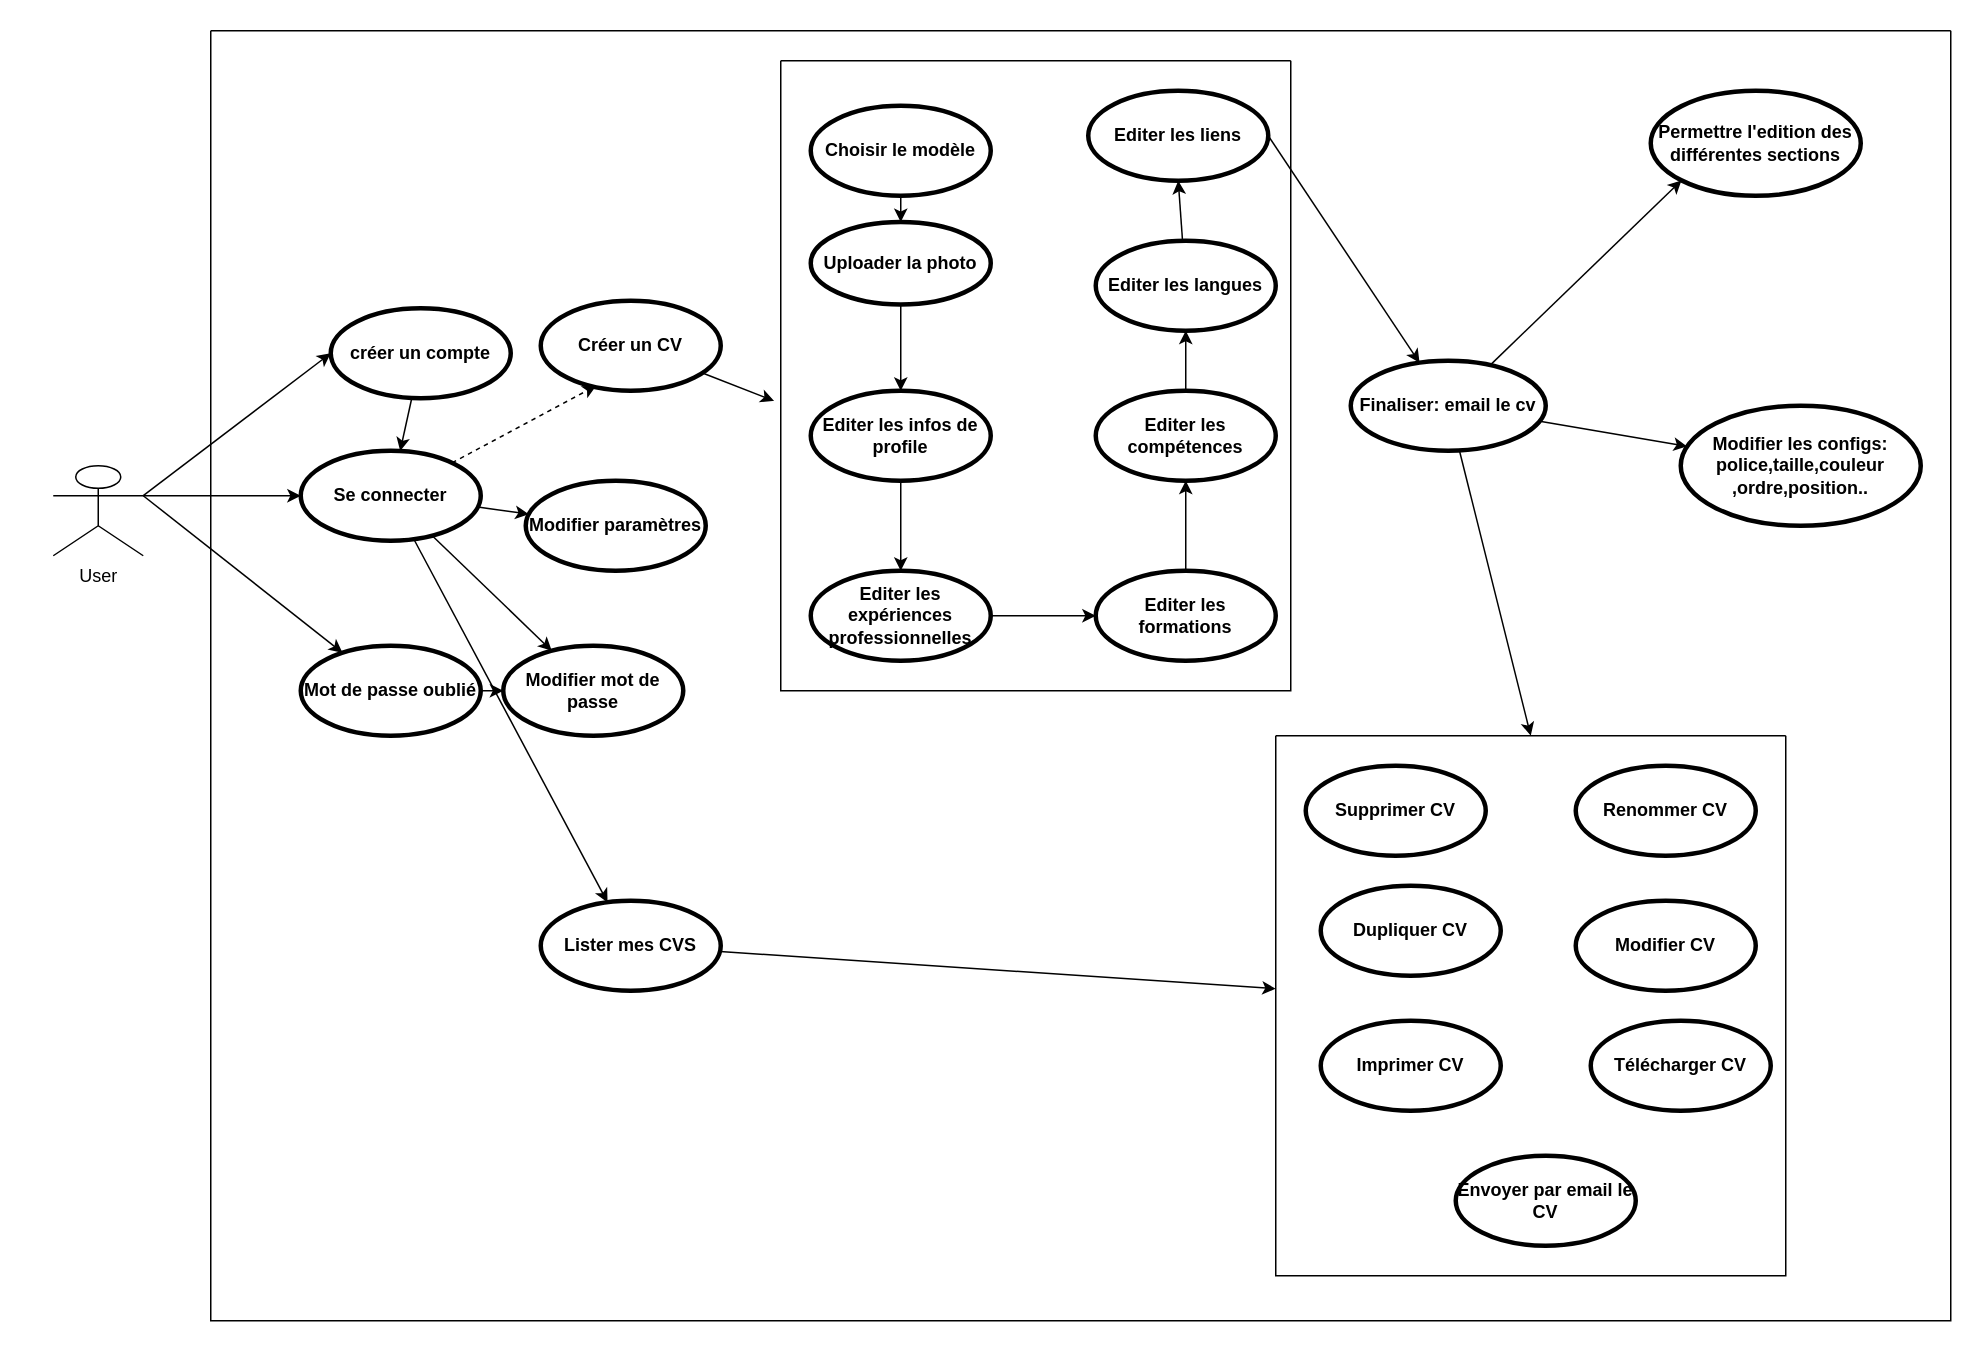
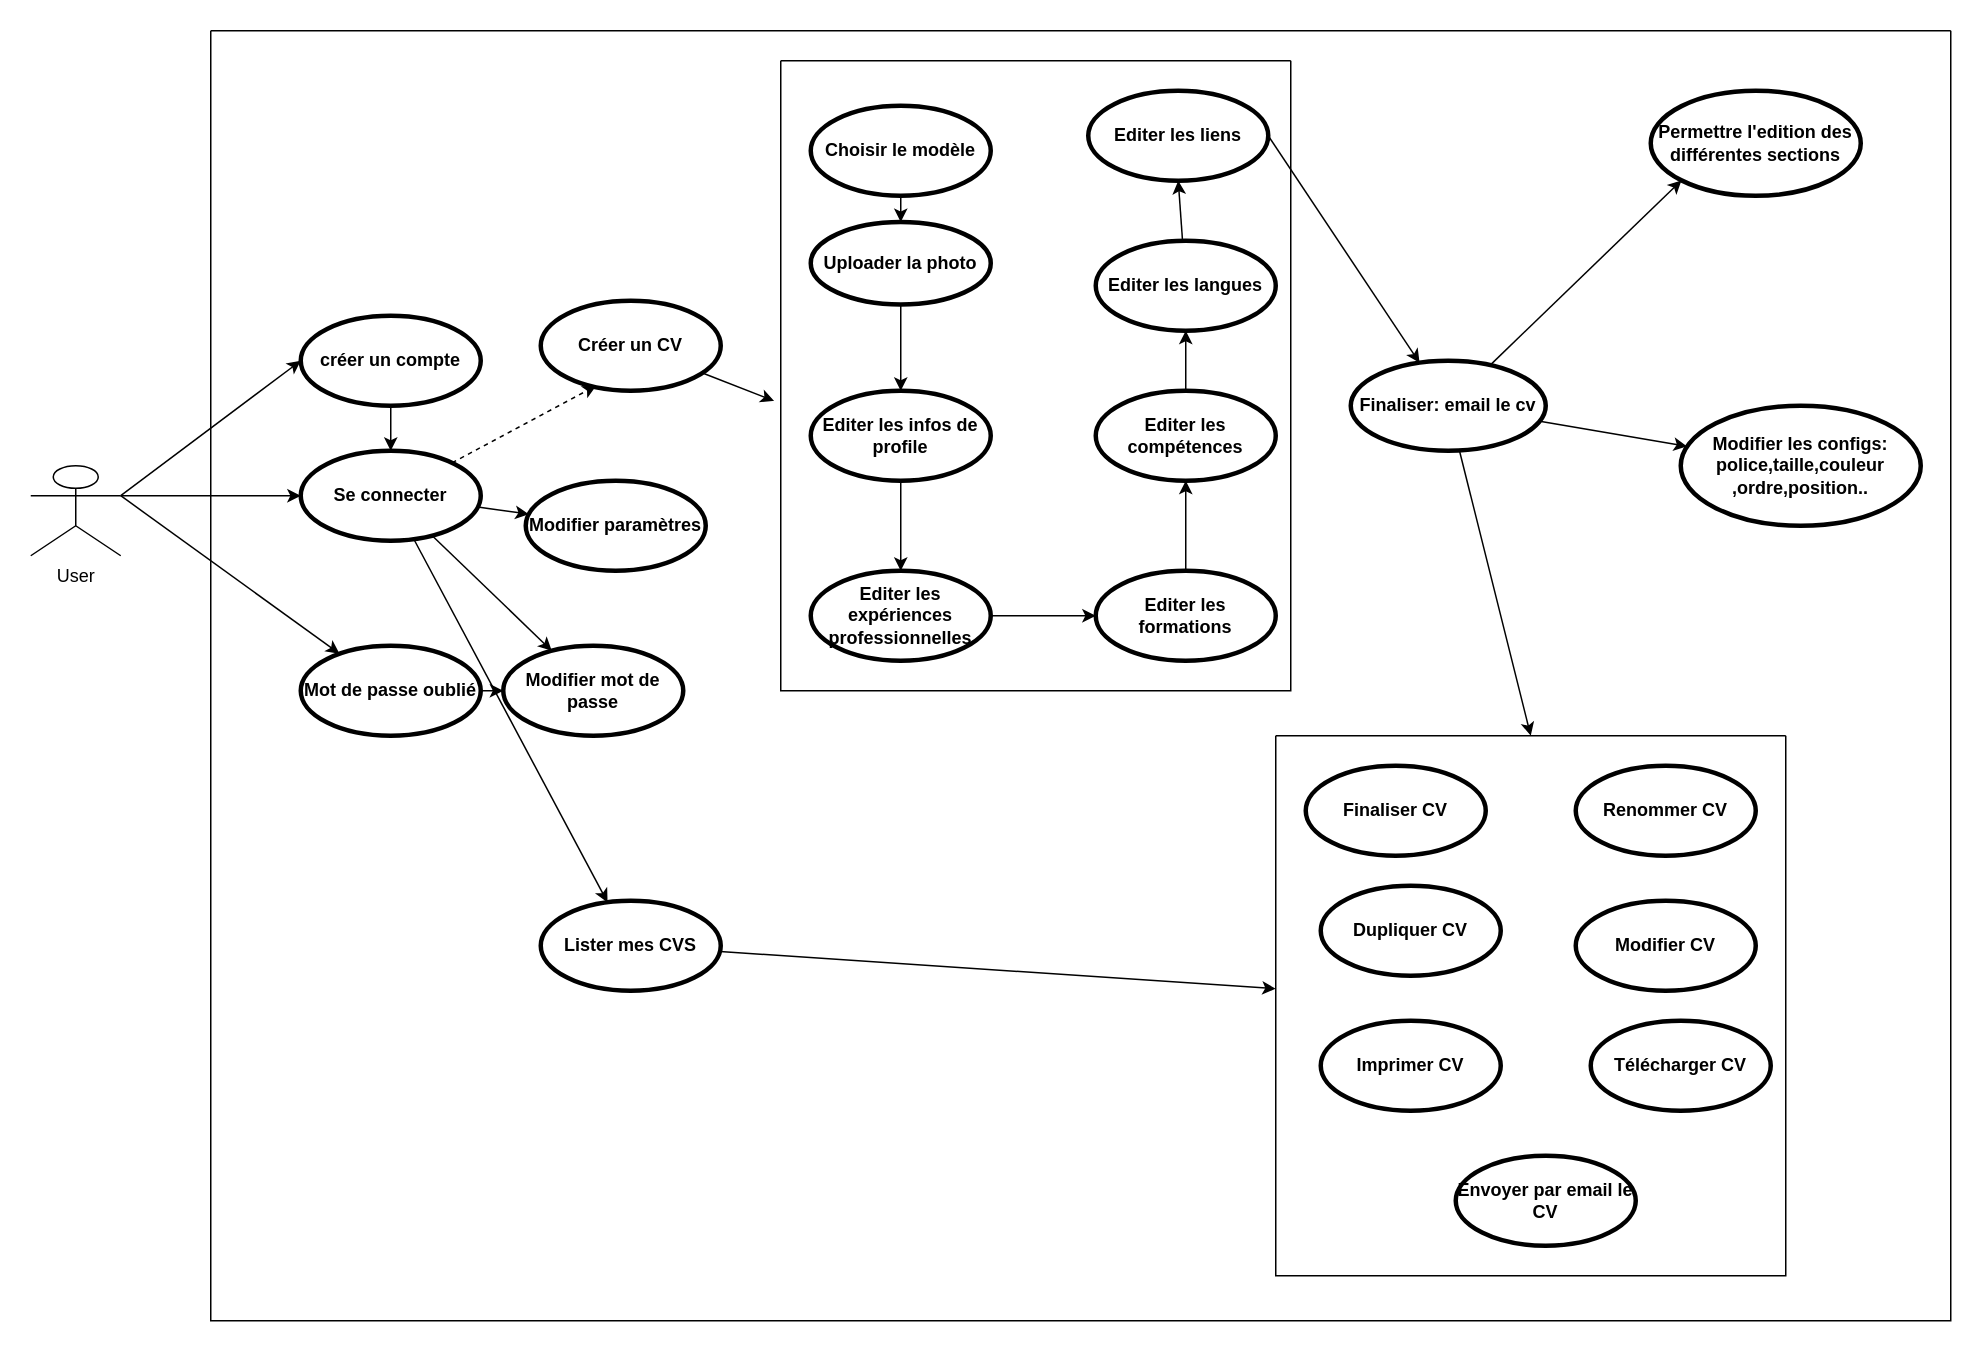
  <mxCell id="0" />
  <mxCell id="1" parent="0" />
  <mxCell id="2" style="edgeStyle=none;html=1;entryX=0;entryY=0.5;entryDx=0;entryDy=0;exitX=1;exitY=0.333;exitDx=0;exitDy=0;exitPerimeter=0;" edge="1" parent="1" source="5" target="18"><mxGeometry relative="1" as="geometry" /></mxCell>
  <mxCell id="3" style="edgeStyle=none;html=1;entryX=0;entryY=0.5;entryDx=0;entryDy=0;exitX=1;exitY=0.333;exitDx=0;exitDy=0;exitPerimeter=0;" edge="1" parent="1" source="5" target="16"><mxGeometry relative="1" as="geometry" /></mxCell>
  <mxCell id="4" style="edgeStyle=none;html=1;exitX=1;exitY=0.333;exitDx=0;exitDy=0;exitPerimeter=0;" edge="1" parent="1" source="5" target="25"><mxGeometry relative="1" as="geometry"><mxPoint x="240" y="640" as="targetPoint" /></mxGeometry></mxCell>
- <mxCell id="5" value="User" style="shape=umlActor;html=1;verticalLabelPosition=bottom;verticalAlign=top;align=center;" vertex="1" parent="1"><mxGeometry x="35" y="310" width="60" height="60" as="geometry" /></mxCell>
+ <mxCell id="5" value="User" style="shape=umlActor;html=1;verticalLabelPosition=bottom;verticalAlign=top;align=center;" vertex="1" parent="1"><mxGeometry x="20" y="310" width="60" height="60" as="geometry" /></mxCell>
  <mxCell id="6" value="" style="swimlane;startSize=0;" vertex="1" parent="1"><mxGeometry x="140" y="20" width="1160" height="860" as="geometry" /></mxCell>
  <mxCell id="7" value="Lister mes CVS" style="shape=ellipse;html=1;strokeWidth=3;fontStyle=1;whiteSpace=wrap;align=center;perimeter=ellipsePerimeter;" vertex="1" parent="6"><mxGeometry x="220" y="580" width="120" height="60" as="geometry" /></mxCell>
  <mxCell id="8" style="edgeStyle=none;html=1;entryX=-0.013;entryY=0.54;entryDx=0;entryDy=0;entryPerimeter=0;" edge="1" parent="6" source="9" target="27"><mxGeometry relative="1" as="geometry"><mxPoint x="510" y="239.487" as="targetPoint" /></mxGeometry></mxCell>
  <mxCell id="9" value="Créer un CV" style="shape=ellipse;html=1;strokeWidth=3;fontStyle=1;whiteSpace=wrap;align=center;perimeter=ellipsePerimeter;" vertex="1" parent="6"><mxGeometry x="220" y="180" width="120" height="60" as="geometry" /></mxCell>
  <mxCell id="10" value="Modifier mot de passe" style="shape=ellipse;html=1;strokeWidth=3;fontStyle=1;whiteSpace=wrap;align=center;perimeter=ellipsePerimeter;" vertex="1" parent="6"><mxGeometry x="195" y="410" width="120" height="60" as="geometry" /></mxCell>
  <mxCell id="11" value="Modifier paramètres" style="shape=ellipse;html=1;strokeWidth=3;fontStyle=1;whiteSpace=wrap;align=center;perimeter=ellipsePerimeter;" vertex="1" parent="6"><mxGeometry x="210" y="300" width="120" height="60" as="geometry" /></mxCell>
  <mxCell id="12" style="edgeStyle=none;html=1;" edge="1" parent="6" source="16" target="11"><mxGeometry relative="1" as="geometry" /></mxCell>
  <mxCell id="13" style="edgeStyle=none;html=1;entryX=0.308;entryY=0.944;entryDx=0;entryDy=0;entryPerimeter=0;dashed=1;" edge="1" parent="6" source="16" target="9"><mxGeometry relative="1" as="geometry" /></mxCell>
  <mxCell id="14" style="edgeStyle=none;html=1;" edge="1" parent="6" source="16" target="10"><mxGeometry relative="1" as="geometry" /></mxCell>
  <mxCell id="15" style="edgeStyle=none;html=1;" edge="1" parent="6" source="16" target="7"><mxGeometry relative="1" as="geometry" /></mxCell>
  <mxCell id="16" value="Se connecter" style="shape=ellipse;html=1;strokeWidth=3;fontStyle=1;whiteSpace=wrap;align=center;perimeter=ellipsePerimeter;" vertex="1" parent="6"><mxGeometry x="60" y="280" width="120" height="60" as="geometry" /></mxCell>
  <mxCell id="17" style="edgeStyle=none;html=1;" edge="1" parent="6" source="18" target="16"><mxGeometry relative="1" as="geometry" /></mxCell>
- <mxCell id="18" value="créer un compte" style="shape=ellipse;html=1;strokeWidth=3;fontStyle=1;whiteSpace=wrap;align=center;perimeter=ellipsePerimeter;" vertex="1" parent="6"><mxGeometry x="80" y="185" width="120" height="60" as="geometry" /></mxCell>
+ <mxCell id="18" value="créer un compte" style="shape=ellipse;html=1;strokeWidth=3;fontStyle=1;whiteSpace=wrap;align=center;perimeter=ellipsePerimeter;" vertex="1" parent="6"><mxGeometry x="60" y="190" width="120" height="60" as="geometry" /></mxCell>
  <mxCell id="19" style="edgeStyle=none;html=1;entryX=0;entryY=1;entryDx=0;entryDy=0;" edge="1" parent="6" source="21" target="22"><mxGeometry relative="1" as="geometry" /></mxCell>
  <mxCell id="20" style="edgeStyle=none;html=1;" edge="1" parent="6" source="21" target="23"><mxGeometry relative="1" as="geometry" /></mxCell>
  <mxCell id="21" value="Finaliser: email le cv" style="shape=ellipse;html=1;strokeWidth=3;fontStyle=1;whiteSpace=wrap;align=center;perimeter=ellipsePerimeter;" vertex="1" parent="6"><mxGeometry x="760" y="220" width="130" height="60" as="geometry" /></mxCell>
  <mxCell id="22" value="Permettre l'edition des différentes sections" style="shape=ellipse;html=1;strokeWidth=3;fontStyle=1;whiteSpace=wrap;align=center;perimeter=ellipsePerimeter;" vertex="1" parent="6"><mxGeometry x="960" y="40" width="140" height="70" as="geometry" /></mxCell>
  <mxCell id="23" value="Modifier les configs: police,taille,couleur ,ordre,position.." style="shape=ellipse;html=1;strokeWidth=3;fontStyle=1;whiteSpace=wrap;align=center;perimeter=ellipsePerimeter;" vertex="1" parent="6"><mxGeometry x="980" y="250" width="160" height="80" as="geometry" /></mxCell>
  <mxCell id="24" style="edgeStyle=none;html=1;" edge="1" parent="6" source="25" target="10"><mxGeometry relative="1" as="geometry" /></mxCell>
  <mxCell id="25" value="Mot de passe oublié" style="shape=ellipse;html=1;strokeWidth=3;fontStyle=1;whiteSpace=wrap;align=center;perimeter=ellipsePerimeter;" vertex="1" parent="6"><mxGeometry x="60" y="410" width="120" height="60" as="geometry" /></mxCell>
  <mxCell id="26" style="edgeStyle=none;html=1;exitX=1;exitY=0.5;exitDx=0;exitDy=0;" edge="1" parent="6" source="29" target="21"><mxGeometry relative="1" as="geometry" /></mxCell>
  <mxCell id="27" value="" style="swimlane;startSize=0;" vertex="1" parent="6"><mxGeometry x="380" y="20" width="340" height="420" as="geometry" /></mxCell>
  <mxCell id="28" value="Choisir le modèle" style="shape=ellipse;html=1;strokeWidth=3;fontStyle=1;whiteSpace=wrap;align=center;perimeter=ellipsePerimeter;" vertex="1" parent="27"><mxGeometry x="20" y="30" width="120" height="60" as="geometry" /></mxCell>
  <mxCell id="29" value="Editer les liens" style="shape=ellipse;html=1;strokeWidth=3;fontStyle=1;whiteSpace=wrap;align=center;perimeter=ellipsePerimeter;" vertex="1" parent="27"><mxGeometry x="205" y="20" width="120" height="60" as="geometry" /></mxCell>
  <mxCell id="30" value="Uploader la photo" style="shape=ellipse;html=1;strokeWidth=3;fontStyle=1;whiteSpace=wrap;align=center;perimeter=ellipsePerimeter;" vertex="1" parent="27"><mxGeometry x="20" y="107.5" width="120" height="55" as="geometry" /></mxCell>
  <mxCell id="31" value="Editer les infos de profile" style="shape=ellipse;html=1;strokeWidth=3;fontStyle=1;whiteSpace=wrap;align=center;perimeter=ellipsePerimeter;" vertex="1" parent="27"><mxGeometry x="20" y="220" width="120" height="60" as="geometry" /></mxCell>
  <mxCell id="32" value="Editer les expériences professionnelles" style="shape=ellipse;html=1;strokeWidth=3;fontStyle=1;whiteSpace=wrap;align=center;perimeter=ellipsePerimeter;" vertex="1" parent="27"><mxGeometry x="20" y="340" width="120" height="60" as="geometry" /></mxCell>
  <mxCell id="33" value="Editer les formations" style="shape=ellipse;html=1;strokeWidth=3;fontStyle=1;whiteSpace=wrap;align=center;perimeter=ellipsePerimeter;" vertex="1" parent="27"><mxGeometry x="210" y="340" width="120" height="60" as="geometry" /></mxCell>
  <mxCell id="34" value="Editer les compétences" style="shape=ellipse;html=1;strokeWidth=3;fontStyle=1;whiteSpace=wrap;align=center;perimeter=ellipsePerimeter;" vertex="1" parent="27"><mxGeometry x="210" y="220" width="120" height="60" as="geometry" /></mxCell>
  <mxCell id="35" value="Editer les langues" style="shape=ellipse;html=1;strokeWidth=3;fontStyle=1;whiteSpace=wrap;align=center;perimeter=ellipsePerimeter;" vertex="1" parent="27"><mxGeometry x="210" y="120" width="120" height="60" as="geometry" /></mxCell>
  <mxCell id="36" style="edgeStyle=none;html=1;" edge="1" parent="27" source="28" target="30"><mxGeometry relative="1" as="geometry" /></mxCell>
  <mxCell id="37" style="edgeStyle=none;html=1;entryX=0.5;entryY=0;entryDx=0;entryDy=0;" edge="1" parent="27" source="30" target="31"><mxGeometry relative="1" as="geometry" /></mxCell>
  <mxCell id="38" style="edgeStyle=none;html=1;entryX=0.5;entryY=0;entryDx=0;entryDy=0;" edge="1" parent="27" source="31" target="32"><mxGeometry relative="1" as="geometry" /></mxCell>
  <mxCell id="39" style="edgeStyle=none;html=1;entryX=0;entryY=0.5;entryDx=0;entryDy=0;" edge="1" parent="27" source="32" target="33"><mxGeometry relative="1" as="geometry" /></mxCell>
  <mxCell id="40" style="edgeStyle=none;html=1;" edge="1" parent="27" source="33" target="34"><mxGeometry relative="1" as="geometry" /></mxCell>
  <mxCell id="41" style="edgeStyle=none;html=1;entryX=0.5;entryY=1;entryDx=0;entryDy=0;" edge="1" parent="27" source="35" target="29"><mxGeometry relative="1" as="geometry" /></mxCell>
  <mxCell id="42" style="edgeStyle=none;html=1;entryX=0.5;entryY=1;entryDx=0;entryDy=0;" edge="1" parent="27" source="34" target="35"><mxGeometry relative="1" as="geometry" /></mxCell>
  <mxCell id="43" value="" style="swimlane;startSize=0;" vertex="1" parent="1"><mxGeometry x="850" y="490" width="340" height="360" as="geometry" /></mxCell>
  <mxCell id="44" value="Dupliquer CV" style="shape=ellipse;html=1;strokeWidth=3;fontStyle=1;whiteSpace=wrap;align=center;perimeter=ellipsePerimeter;" vertex="1" parent="43"><mxGeometry x="30" y="100" width="120" height="60" as="geometry" /></mxCell>
  <mxCell id="45" value="Renommer CV" style="shape=ellipse;html=1;strokeWidth=3;fontStyle=1;whiteSpace=wrap;align=center;perimeter=ellipsePerimeter;" vertex="1" parent="43"><mxGeometry x="200" y="20" width="120" height="60" as="geometry" /></mxCell>
- <mxCell id="46" value="Supprimer CV" style="shape=ellipse;html=1;strokeWidth=3;fontStyle=1;whiteSpace=wrap;align=center;perimeter=ellipsePerimeter;" vertex="1" parent="43"><mxGeometry x="20" y="20" width="120" height="60" as="geometry" /></mxCell>
+ <mxCell id="46" value="Finaliser CV" style="shape=ellipse;html=1;strokeWidth=3;fontStyle=1;whiteSpace=wrap;align=center;perimeter=ellipsePerimeter;" vertex="1" parent="43"><mxGeometry x="20" y="20" width="120" height="60" as="geometry" /></mxCell>
  <mxCell id="47" value="Imprimer CV" style="shape=ellipse;html=1;strokeWidth=3;fontStyle=1;whiteSpace=wrap;align=center;perimeter=ellipsePerimeter;" vertex="1" parent="43"><mxGeometry x="30" y="190" width="120" height="60" as="geometry" /></mxCell>
  <mxCell id="48" value="Télécharger CV" style="shape=ellipse;html=1;strokeWidth=3;fontStyle=1;whiteSpace=wrap;align=center;perimeter=ellipsePerimeter;" vertex="1" parent="43"><mxGeometry x="210" y="190" width="120" height="60" as="geometry" /></mxCell>
  <mxCell id="49" value="Envoyer par email le CV" style="shape=ellipse;html=1;strokeWidth=3;fontStyle=1;whiteSpace=wrap;align=center;perimeter=ellipsePerimeter;" vertex="1" parent="43"><mxGeometry x="120" y="280" width="120" height="60" as="geometry" /></mxCell>
  <mxCell id="50" value="Modifier CV" style="shape=ellipse;html=1;strokeWidth=3;fontStyle=1;whiteSpace=wrap;align=center;perimeter=ellipsePerimeter;" vertex="1" parent="43"><mxGeometry x="200" y="110" width="120" height="60" as="geometry" /></mxCell>
  <mxCell id="51" style="edgeStyle=none;html=1;" edge="1" parent="1" source="7" target="43"><mxGeometry relative="1" as="geometry" /></mxCell>
  <mxCell id="52" style="edgeStyle=none;html=1;entryX=0.5;entryY=0;entryDx=0;entryDy=0;" edge="1" parent="1" source="21" target="43"><mxGeometry relative="1" as="geometry" /></mxCell>
